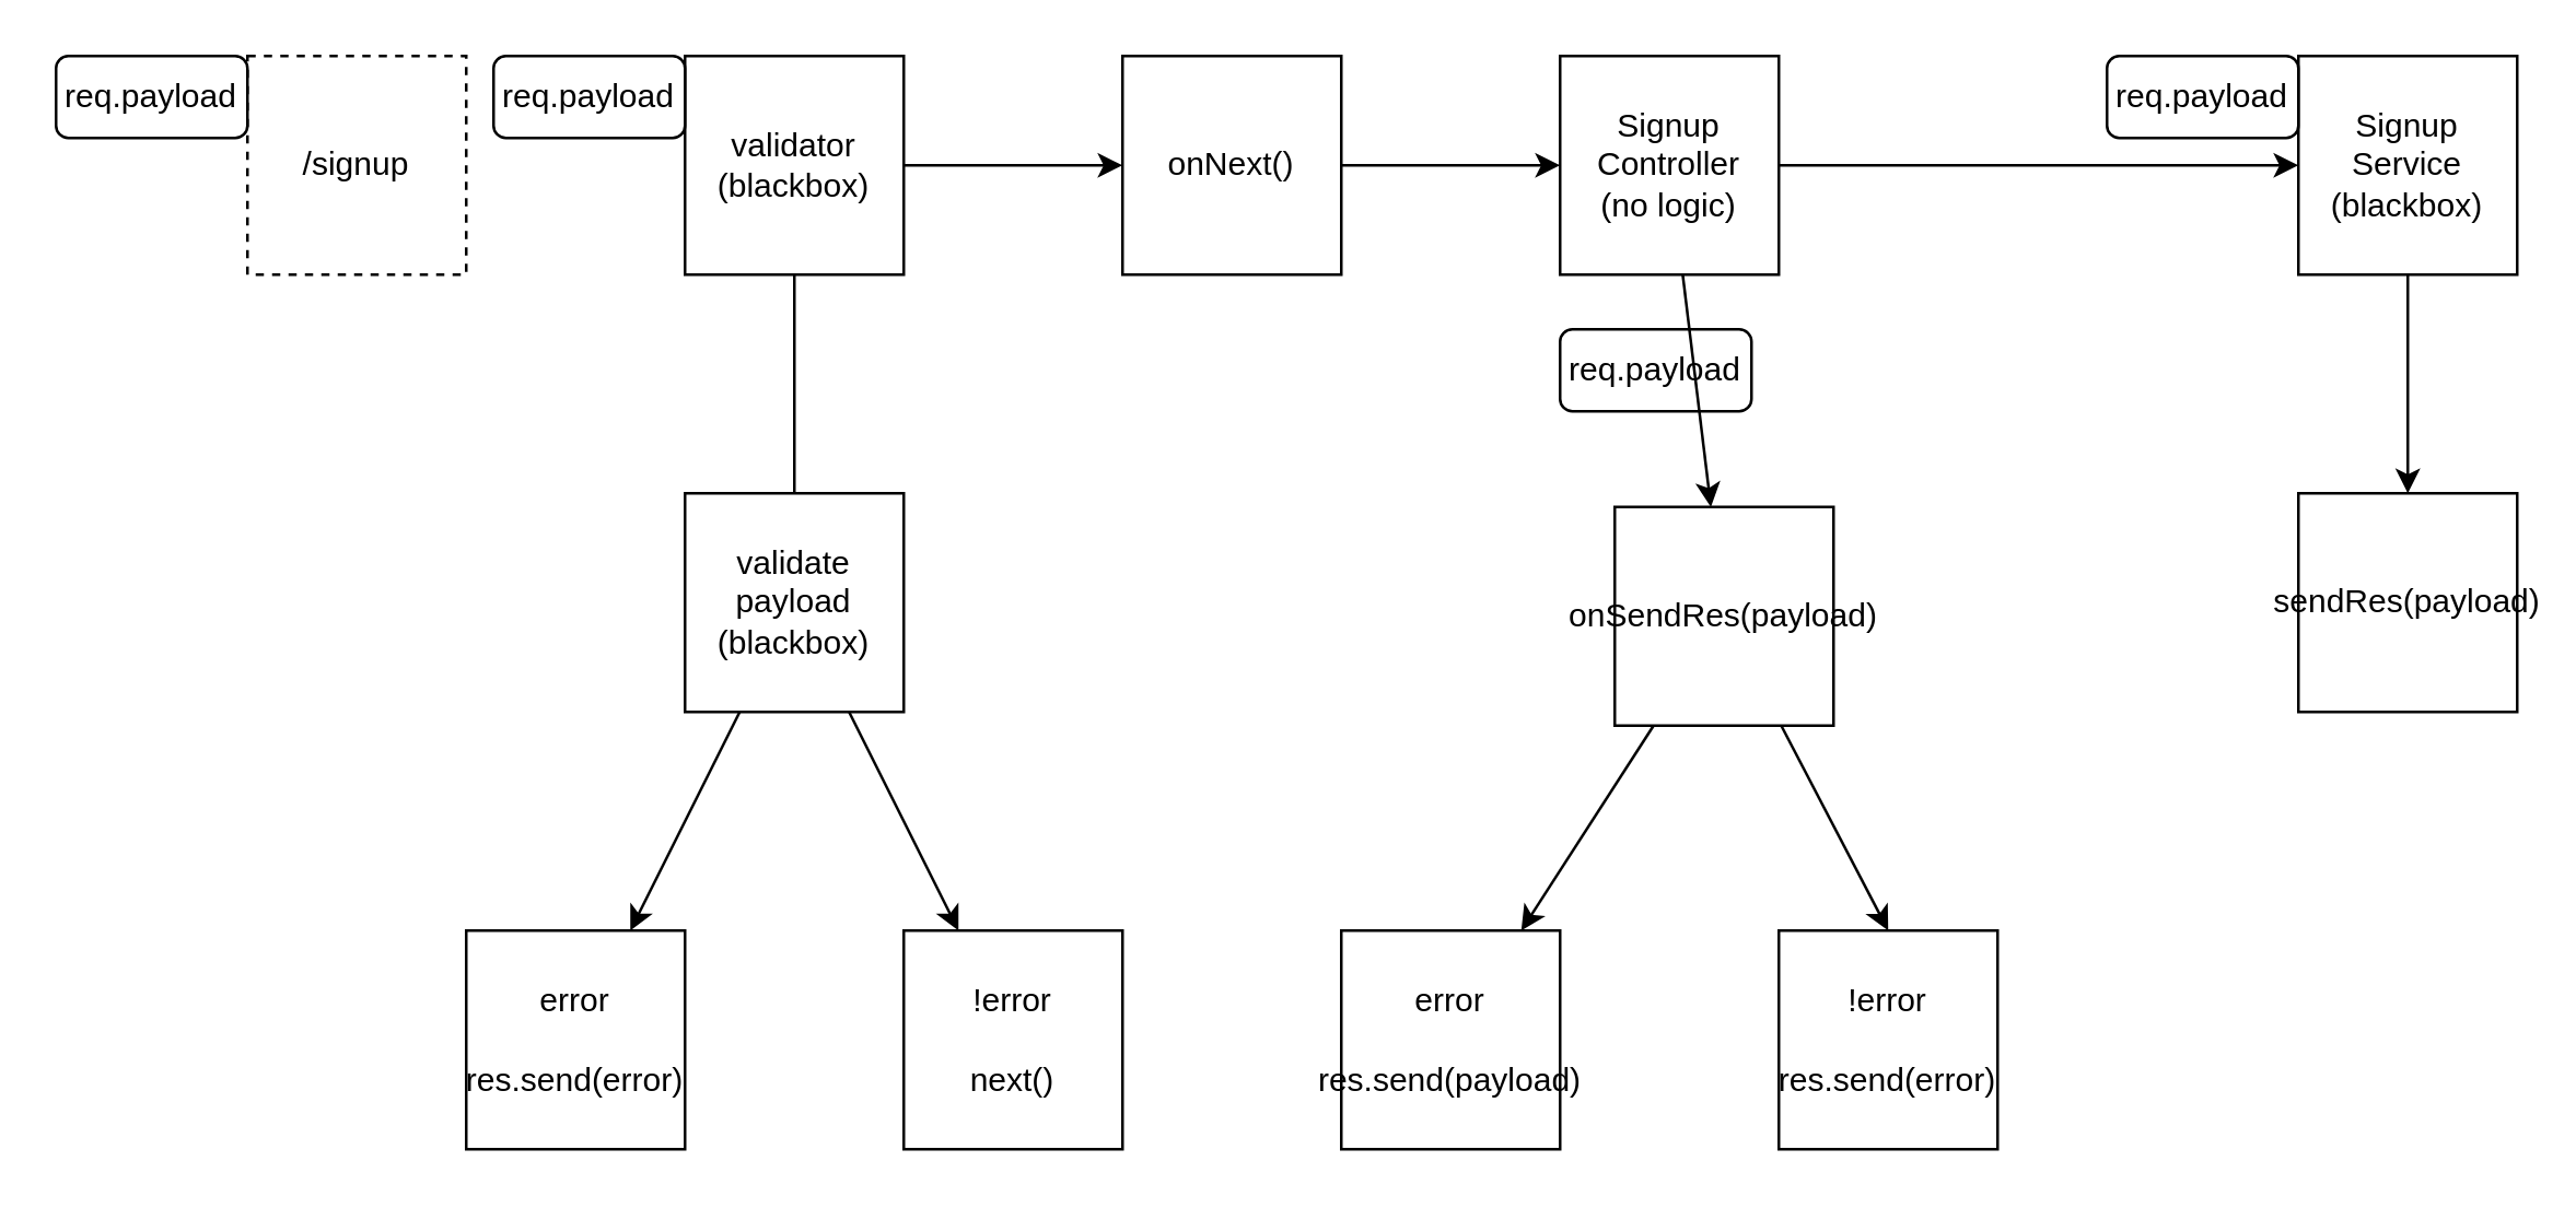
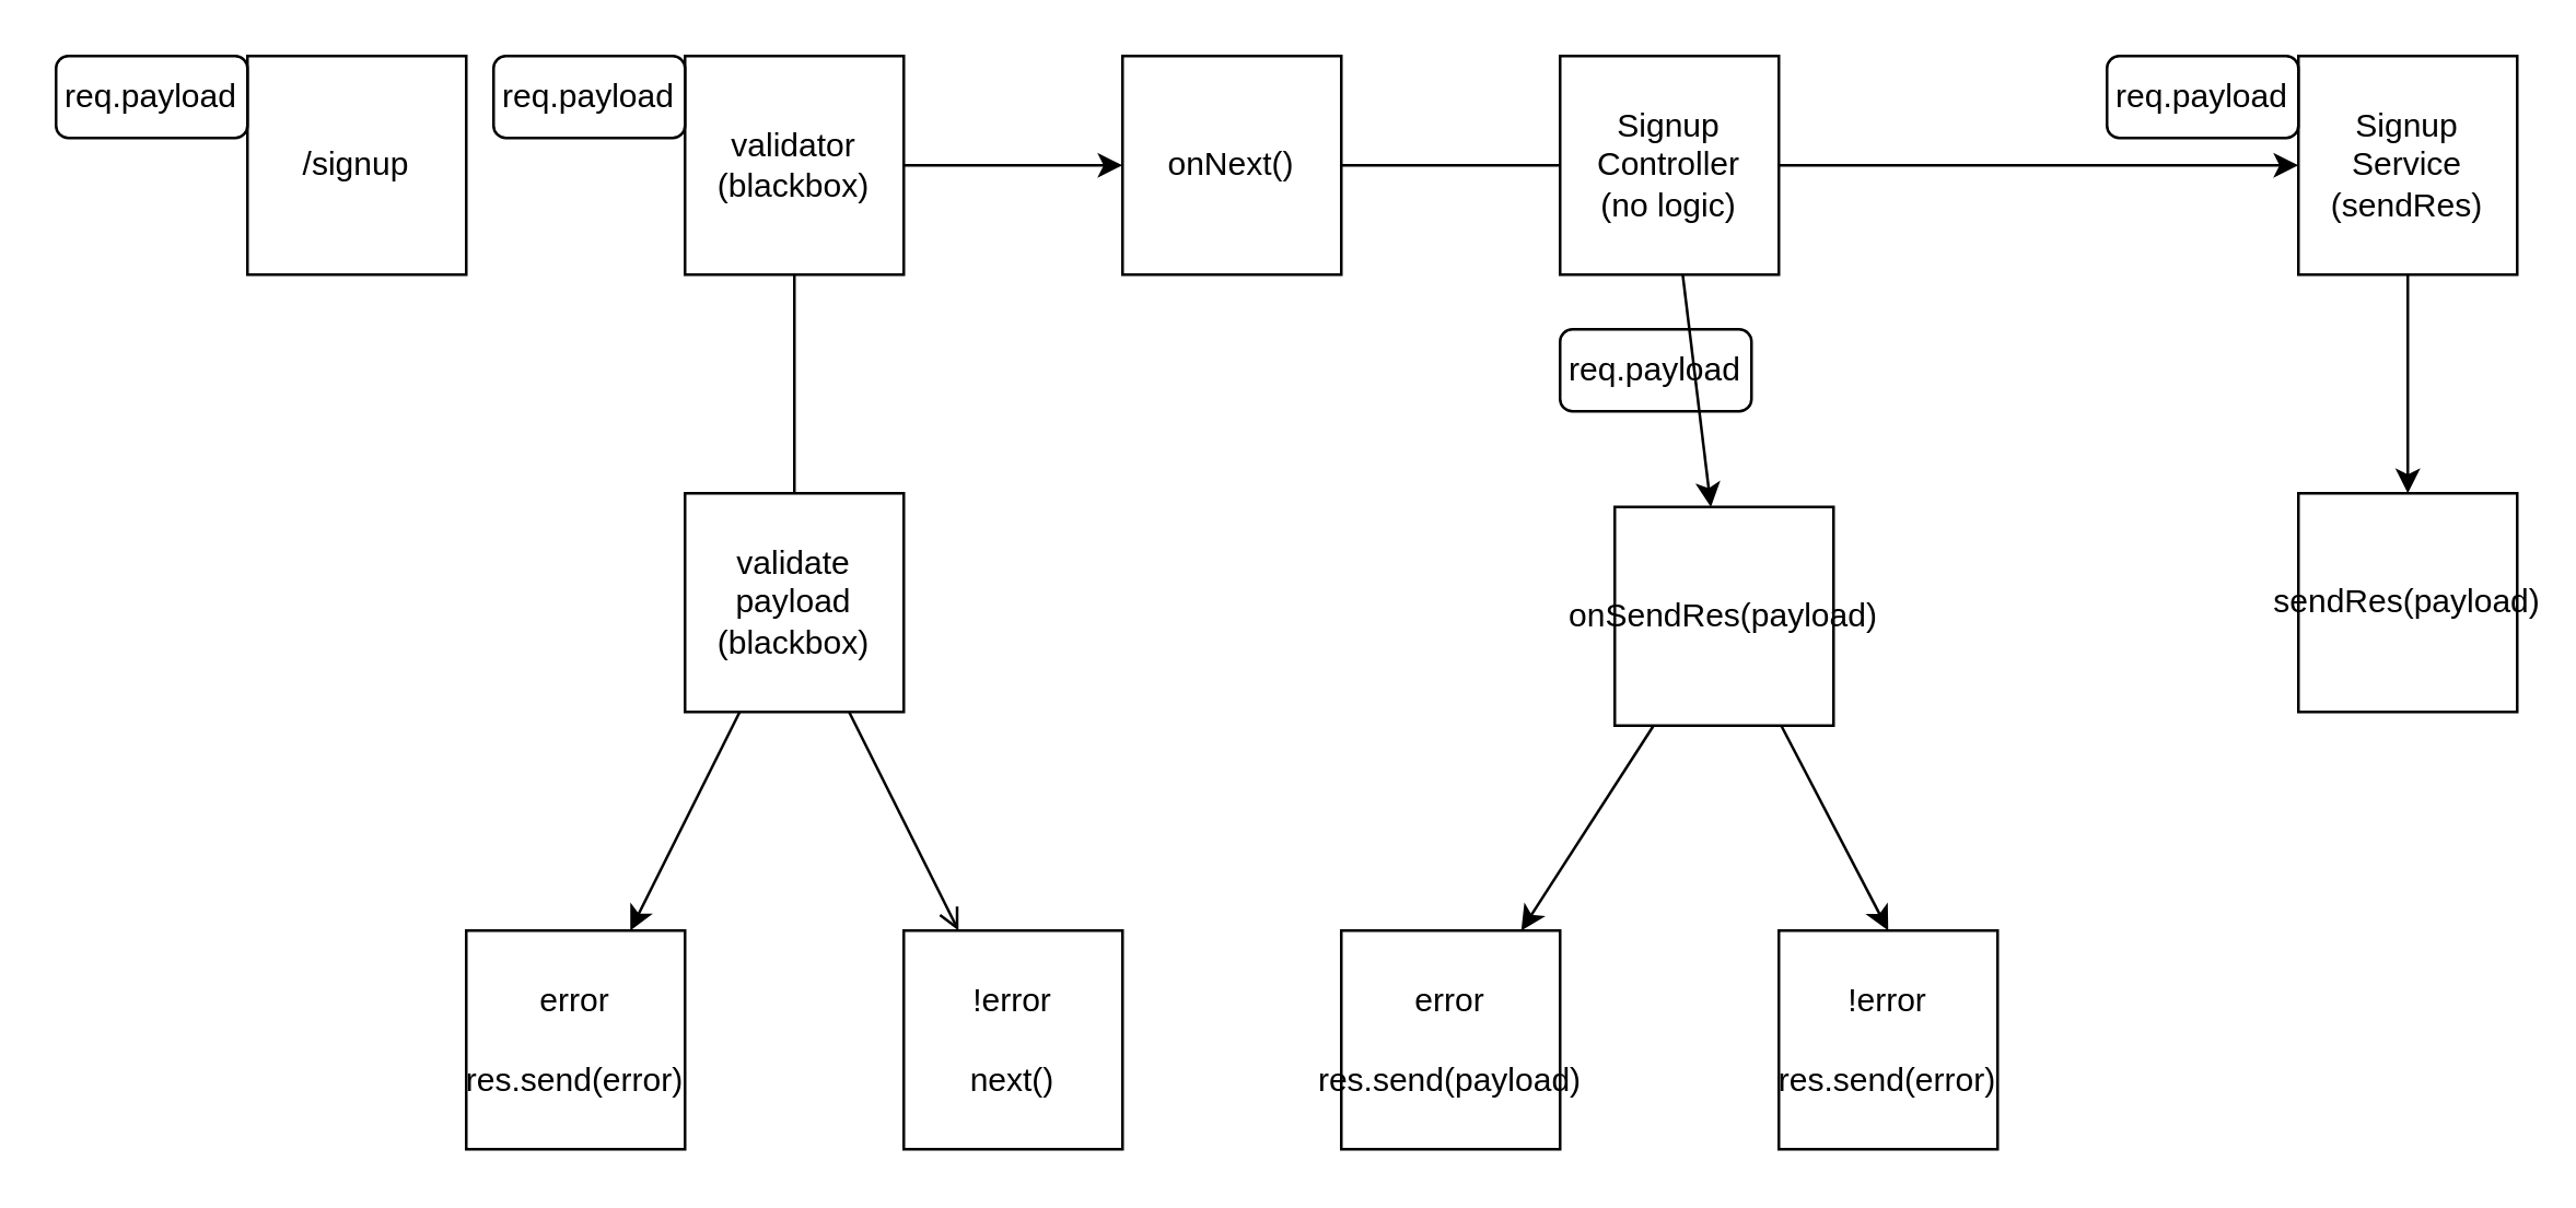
  <mxCell id="0" />
  <mxCell id="1" parent="0" />
- <mxCell id="2" value="/signup" style="whiteSpace=wrap;html=1;aspect=fixed;dashed=1;" parent="1" vertex="1"><mxGeometry x="90" y="20" width="80" height="80" as="geometry" /></mxCell>
+ <mxCell id="2" value="/signup" style="whiteSpace=wrap;html=1;aspect=fixed;" parent="1" vertex="1"><mxGeometry x="90" y="20" width="80" height="80" as="geometry" /></mxCell>
  <mxCell id="3" value="" style="edgeStyle=none;html=1;endArrow=none;" parent="1" source="5" target="8" edge="1"><mxGeometry relative="1" as="geometry" /></mxCell>
  <mxCell id="4" value="" style="edgeStyle=none;html=1;" parent="1" source="5" target="12" edge="1"><mxGeometry relative="1" as="geometry" /></mxCell>
  <mxCell id="5" value="validator&lt;br&gt;(blackbox)" style="whiteSpace=wrap;html=1;aspect=fixed;" parent="1" vertex="1"><mxGeometry x="250" y="20" width="80" height="80" as="geometry" /></mxCell>
  <mxCell id="6" value="" style="edgeStyle=none;html=1;" parent="1" source="8" target="9" edge="1"><mxGeometry relative="1" as="geometry" /></mxCell>
- <mxCell id="7" value="" style="edgeStyle=none;html=1;" parent="1" source="8" target="16" edge="1"><mxGeometry relative="1" as="geometry" /></mxCell>
+ <mxCell id="7" value="" style="edgeStyle=none;html=1;endArrow=open;" parent="1" source="8" target="16" edge="1"><mxGeometry relative="1" as="geometry" /></mxCell>
  <mxCell id="8" value="validate payload&lt;br&gt;(blackbox)" style="whiteSpace=wrap;html=1;aspect=fixed;" parent="1" vertex="1"><mxGeometry x="250" y="180" width="80" height="80" as="geometry" /></mxCell>
  <mxCell id="9" value="error&lt;br&gt;&lt;br&gt;res.send(error)" style="whiteSpace=wrap;html=1;aspect=fixed;" parent="1" vertex="1"><mxGeometry x="170" y="340" width="80" height="80" as="geometry" /></mxCell>
- <mxCell id="10" value="" style="edgeStyle=none;html=1;" parent="1" source="12" target="15" edge="1"><mxGeometry width="640" height="150" relative="1" as="geometry" /></mxCell>
+ <mxCell id="10" value="" style="edgeStyle=none;html=1;endArrow=none;" parent="1" source="12" target="15" edge="1"><mxGeometry width="640" height="150" relative="1" as="geometry" /></mxCell>
  <mxCell id="11" value="req.payload" style="rounded=1;whiteSpace=wrap;html=1;" parent="10" vertex="1"><mxGeometry x="570" y="120" width="70" height="30" as="geometry" /></mxCell>
  <mxCell id="12" value="onNext()" style="whiteSpace=wrap;html=1;aspect=fixed;" parent="1" vertex="1"><mxGeometry x="410" y="20" width="80" height="80" as="geometry" /></mxCell>
  <mxCell id="13" value="" style="edgeStyle=none;html=1;" parent="1" source="15" target="19" edge="1"><mxGeometry relative="1" as="geometry" /></mxCell>
  <mxCell id="14" value="" style="edgeStyle=none;html=1;" parent="1" source="15" target="23" edge="1"><mxGeometry relative="1" as="geometry" /></mxCell>
  <mxCell id="15" value="Signup Controller&lt;br&gt;(no logic)" style="whiteSpace=wrap;html=1;aspect=fixed;" parent="1" vertex="1"><mxGeometry x="570" y="20" width="80" height="80" as="geometry" /></mxCell>
  <mxCell id="16" value="!error&lt;br&gt;&lt;br&gt;next()" style="whiteSpace=wrap;html=1;aspect=fixed;" parent="1" vertex="1"><mxGeometry x="330" y="340" width="80" height="80" as="geometry" /></mxCell>
  <mxCell id="17" value="req.payload" style="rounded=1;whiteSpace=wrap;html=1;" parent="1" vertex="1"><mxGeometry x="180" y="20" width="70" height="30" as="geometry" /></mxCell>
  <mxCell id="18" value="" style="edgeStyle=none;html=1;" parent="1" source="19" target="26" edge="1"><mxGeometry relative="1" as="geometry" /></mxCell>
- <mxCell id="19" value="Signup Service&lt;br&gt;(blackbox)" style="whiteSpace=wrap;html=1;aspect=fixed;" parent="1" vertex="1"><mxGeometry x="840" y="20" width="80" height="80" as="geometry" /></mxCell>
+ <mxCell id="19" value="Signup Service&lt;br&gt;(sendRes)" style="whiteSpace=wrap;html=1;aspect=fixed;" parent="1" vertex="1"><mxGeometry x="840" y="20" width="80" height="80" as="geometry" /></mxCell>
  <mxCell id="20" value="req.payload" style="rounded=1;whiteSpace=wrap;html=1;" parent="1" vertex="1"><mxGeometry x="770" y="20" width="70" height="30" as="geometry" /></mxCell>
  <mxCell id="21" value="" style="edgeStyle=none;html=1;" parent="1" source="23" target="27" edge="1"><mxGeometry relative="1" as="geometry" /></mxCell>
  <mxCell id="22" style="edgeStyle=none;html=1;entryX=0.5;entryY=0;entryDx=0;entryDy=0;" parent="1" source="23" target="24" edge="1"><mxGeometry relative="1" as="geometry" /></mxCell>
  <mxCell id="23" value="onSendRes(payload)" style="whiteSpace=wrap;html=1;aspect=fixed;" parent="1" vertex="1"><mxGeometry x="590" y="185" width="80" height="80" as="geometry" /></mxCell>
  <mxCell id="24" value="!error&lt;br&gt;&lt;br&gt;res.send(error)" style="whiteSpace=wrap;html=1;aspect=fixed;" parent="1" vertex="1"><mxGeometry x="650" y="340" width="80" height="80" as="geometry" /></mxCell>
  <mxCell id="25" value="req.payload" style="rounded=1;whiteSpace=wrap;html=1;" parent="1" vertex="1"><mxGeometry x="20" y="20" width="70" height="30" as="geometry" /></mxCell>
  <mxCell id="26" value="sendRes(payload)" style="whiteSpace=wrap;html=1;aspect=fixed;" parent="1" vertex="1"><mxGeometry x="840" y="180" width="80" height="80" as="geometry" /></mxCell>
  <mxCell id="27" value="error&lt;br&gt;&lt;br&gt;res.send(payload)" style="whiteSpace=wrap;html=1;aspect=fixed;" parent="1" vertex="1"><mxGeometry x="490" y="340" width="80" height="80" as="geometry" /></mxCell>
